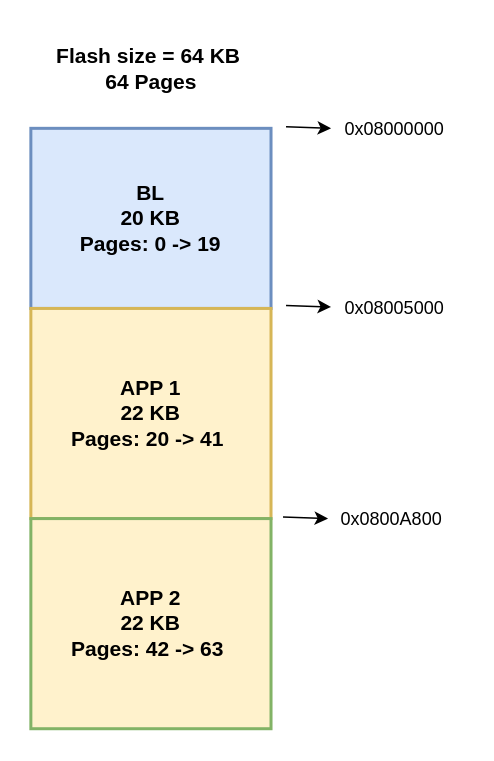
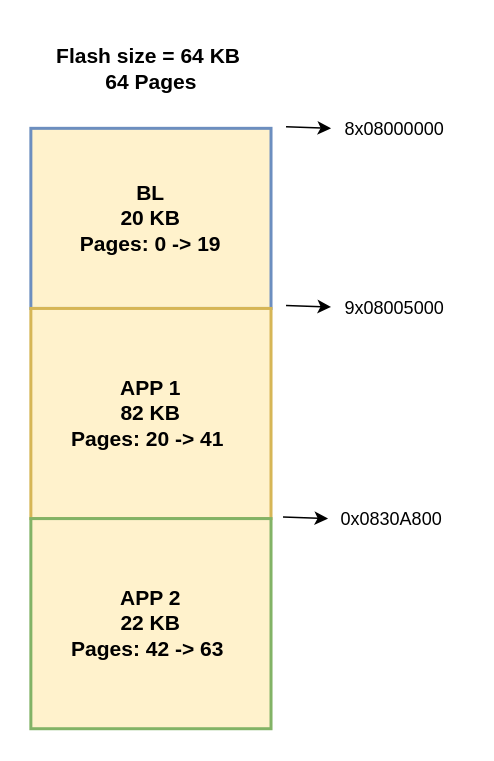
  <mxCell id="0" />
  <mxCell id="1" parent="0" />
  <mxCell id="2" value="" style="rounded=0;whiteSpace=wrap;html=1;" vertex="1" parent="1"><mxGeometry x="20" y="85" width="160" height="400" as="geometry" /></mxCell>
  <mxCell id="3" value="&lt;b&gt;&lt;font style=&quot;font-size: 14px;&quot;&gt;Flash size = 64 KB&amp;nbsp;&lt;br&gt;64 Pages&lt;br&gt;&lt;/font&gt;&lt;/b&gt;" style="text;html=1;align=center;verticalAlign=middle;resizable=0;points=[];autosize=1;strokeColor=none;fillColor=none;" vertex="1" parent="1"><mxGeometry x="25" y="20" width="150" height="50" as="geometry" /></mxCell>
- <mxCell id="4" value="&lt;font style=&quot;font-size: 14px;&quot;&gt;&lt;b&gt;BL&lt;br&gt;20 KB&lt;br&gt;Pages: 0 -&amp;gt; 19&lt;br&gt;&lt;/b&gt;&lt;/font&gt;" style="rounded=0;whiteSpace=wrap;html=1;strokeWidth=2;fillColor=#dae8fc;strokeColor=#6c8ebf;" vertex="1" parent="1"><mxGeometry x="20" y="85" width="160" height="120" as="geometry" /></mxCell>
+ <mxCell id="4" value="&lt;font style=&quot;font-size: 14px;&quot;&gt;&lt;b&gt;BL&lt;br&gt;20 KB&lt;br&gt;Pages: 0 -&amp;gt; 19&lt;br&gt;&lt;/b&gt;&lt;/font&gt;" style="rounded=0;whiteSpace=wrap;html=1;strokeWidth=2;fillColor=#fff2cc;strokeColor=#6c8ebf;" vertex="1" parent="1"><mxGeometry x="20" y="85" width="160" height="120" as="geometry" /></mxCell>
  <mxCell id="5" value="" style="endArrow=classic;html=1;rounded=0;" edge="1" parent="1"><mxGeometry width="50" height="50" relative="1" as="geometry"><mxPoint x="190" y="84" as="sourcePoint" /><mxPoint x="220" y="85" as="targetPoint" /></mxGeometry></mxCell>
- <mxCell id="6" value="0x08000000" style="text;html=1;align=center;verticalAlign=middle;resizable=0;points=[];autosize=1;strokeColor=none;fillColor=none;" vertex="1" parent="1"><mxGeometry x="217" y="71" width="90" height="30" as="geometry" /></mxCell>
+ <mxCell id="6" value="8x08000000" style="text;html=1;align=center;verticalAlign=middle;resizable=0;points=[];autosize=1;strokeColor=none;fillColor=none;" vertex="1" parent="1"><mxGeometry x="217" y="71" width="90" height="30" as="geometry" /></mxCell>
  <mxCell id="7" value="" style="endArrow=classic;html=1;rounded=0;" edge="1" parent="1"><mxGeometry width="50" height="50" relative="1" as="geometry"><mxPoint x="190" y="203" as="sourcePoint" /><mxPoint x="220" y="204" as="targetPoint" /></mxGeometry></mxCell>
- <mxCell id="8" value="0x08005000" style="text;html=1;align=center;verticalAlign=middle;resizable=0;points=[];autosize=1;strokeColor=none;fillColor=none;" vertex="1" parent="1"><mxGeometry x="217" y="190" width="90" height="30" as="geometry" /></mxCell>
- <mxCell id="9" value="&lt;font style=&quot;font-size: 14px;&quot;&gt;&lt;b&gt;APP 1&lt;br&gt;22 KB&lt;br&gt;Pages: 20 -&amp;gt; 41&amp;nbsp;&lt;br&gt;&lt;/b&gt;&lt;/font&gt;" style="rounded=0;whiteSpace=wrap;html=1;strokeWidth=2;fillColor=#fff2cc;strokeColor=#d6b656;" vertex="1" parent="1"><mxGeometry x="20" y="205" width="160" height="140" as="geometry" /></mxCell>
+ <mxCell id="8" value="9x08005000" style="text;html=1;align=center;verticalAlign=middle;resizable=0;points=[];autosize=1;strokeColor=none;fillColor=none;" vertex="1" parent="1"><mxGeometry x="217" y="190" width="90" height="30" as="geometry" /></mxCell>
+ <mxCell id="9" value="&lt;font style=&quot;font-size: 14px;&quot;&gt;&lt;b&gt;APP 1&lt;br&gt;82 KB&lt;br&gt;Pages: 20 -&amp;gt; 41&amp;nbsp;&lt;br&gt;&lt;/b&gt;&lt;/font&gt;" style="rounded=0;whiteSpace=wrap;html=1;strokeWidth=2;fillColor=#fff2cc;strokeColor=#d6b656;" vertex="1" parent="1"><mxGeometry x="20" y="205" width="160" height="140" as="geometry" /></mxCell>
  <mxCell id="10" value="&lt;font style=&quot;font-size: 14px;&quot;&gt;&lt;b&gt;APP 2&lt;br&gt;22 KB&lt;br&gt;Pages: 42 -&amp;gt; 63&amp;nbsp;&lt;br&gt;&lt;/b&gt;&lt;/font&gt;" style="rounded=0;whiteSpace=wrap;html=1;strokeWidth=2;fillColor=#fff2cc;strokeColor=#82b366;" vertex="1" parent="1"><mxGeometry x="20" y="345" width="160" height="140" as="geometry" /></mxCell>
  <mxCell id="11" value="" style="endArrow=classic;html=1;rounded=0;" edge="1" parent="1"><mxGeometry width="50" height="50" relative="1" as="geometry"><mxPoint x="188" y="344" as="sourcePoint" /><mxPoint x="218" y="345" as="targetPoint" /></mxGeometry></mxCell>
- <mxCell id="12" value="0x0800A800" style="text;html=1;align=center;verticalAlign=middle;resizable=0;points=[];autosize=1;strokeColor=none;fillColor=none;" vertex="1" parent="1"><mxGeometry x="215" y="331" width="90" height="30" as="geometry" /></mxCell>
+ <mxCell id="12" value="0x0830A800" style="text;html=1;align=center;verticalAlign=middle;resizable=0;points=[];autosize=1;strokeColor=none;fillColor=none;" vertex="1" parent="1"><mxGeometry x="215" y="331" width="90" height="30" as="geometry" /></mxCell>
